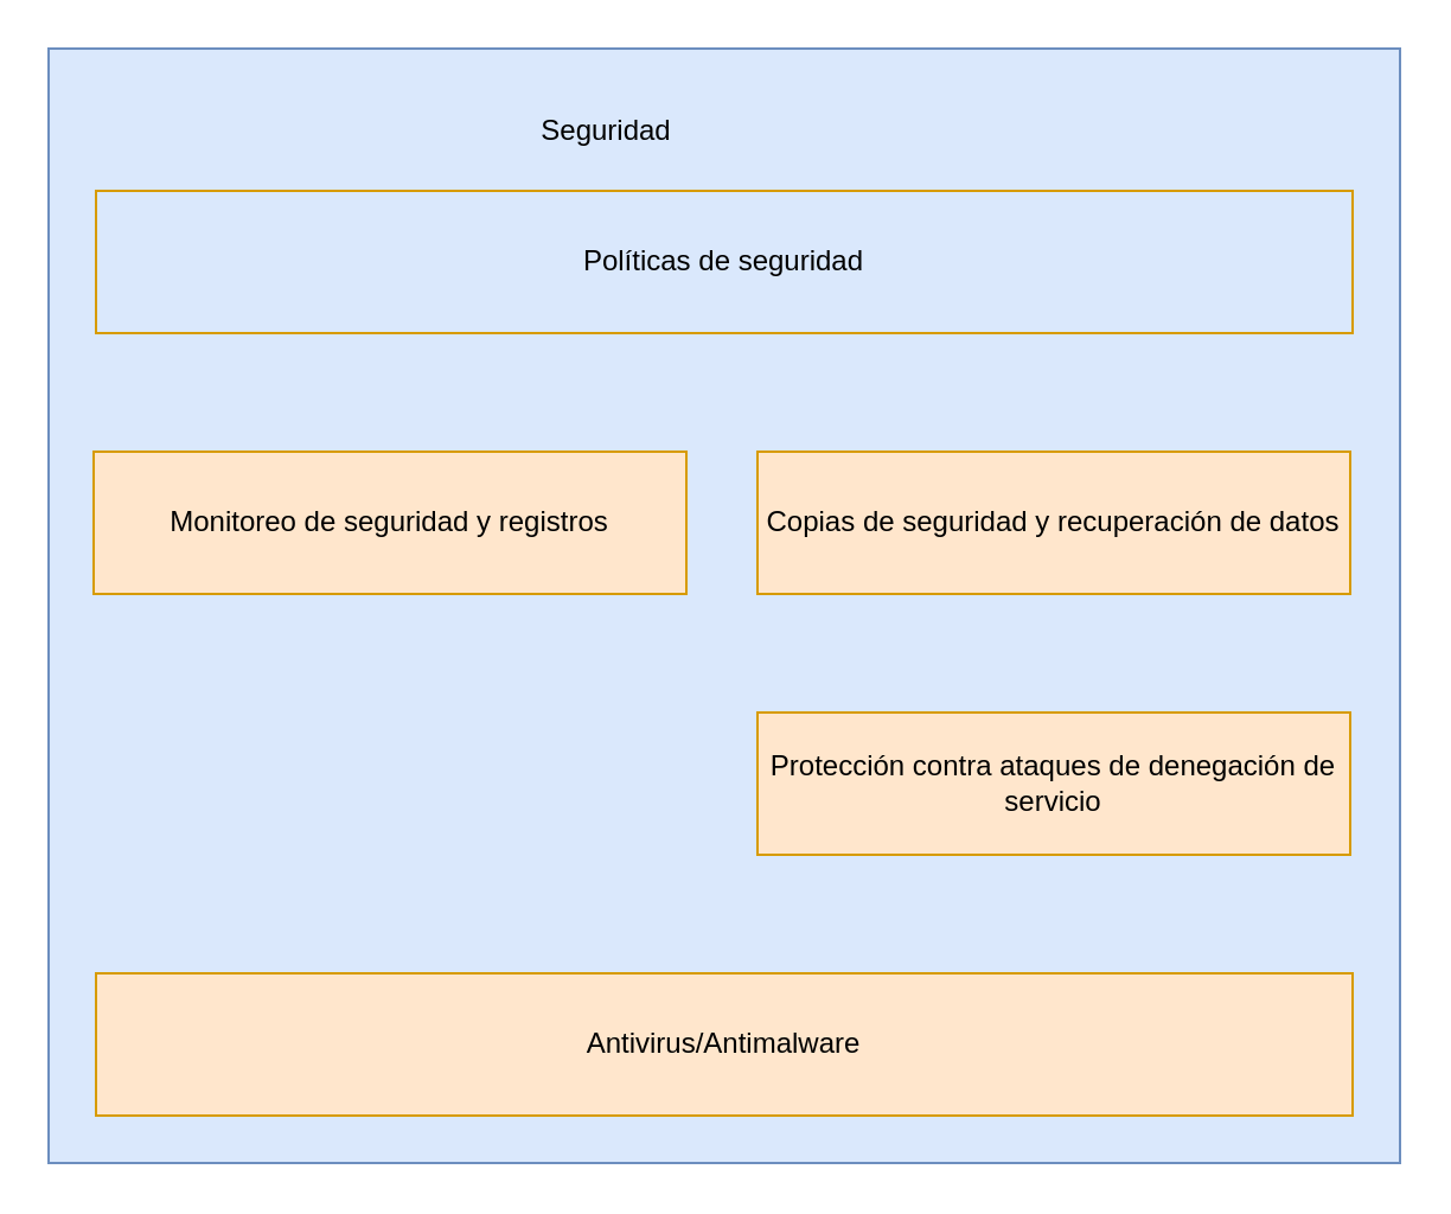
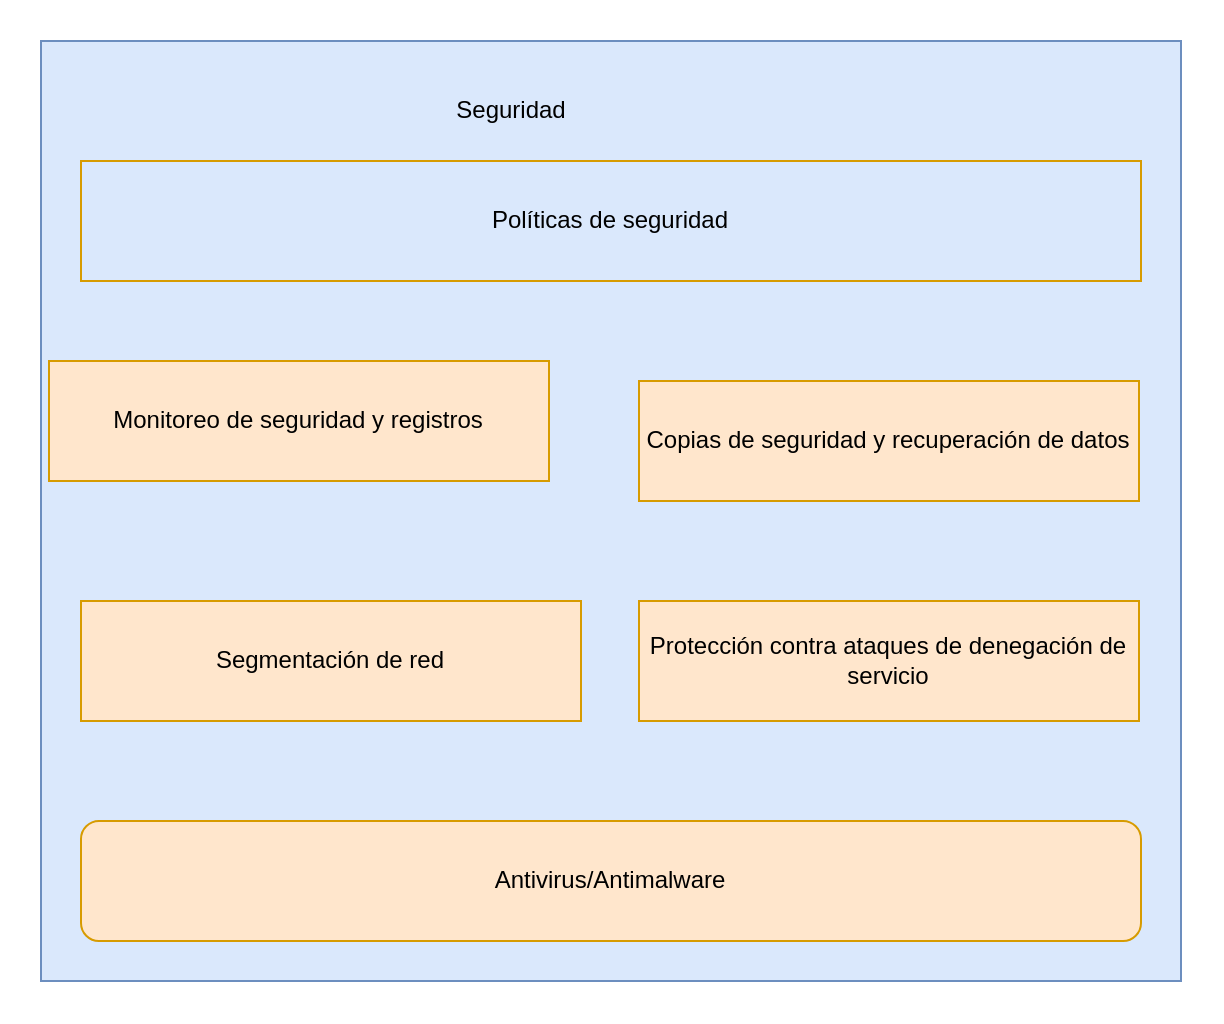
  <mxCell id="0" />
  <mxCell id="1" parent="0" />
  <mxCell id="2" value="" style="rounded=0;whiteSpace=wrap;html=1;fillColor=#dae8fc;strokeColor=#6c8ebf;" vertex="1" parent="1"><mxGeometry x="20" y="20" width="570" height="470" as="geometry" /></mxCell>
  <mxCell id="3" value="Seguridad" style="text;html=1;align=center;verticalAlign=middle;resizable=0;points=[];autosize=1;strokeColor=none;fillColor=none;" vertex="1" parent="1"><mxGeometry x="215" y="40" width="80" height="30" as="geometry" /></mxCell>
  <mxCell id="4" value="Políticas de seguridad" style="rounded=0;whiteSpace=wrap;html=1;fillColor=#dae8fc;strokeColor=#d79b00;" vertex="1" parent="1"><mxGeometry x="40" y="80" width="530" height="60" as="geometry" /></mxCell>
- <mxCell id="5" value="Monitoreo de seguridad y registros" style="rounded=0;whiteSpace=wrap;html=1;fillColor=#ffe6cc;strokeColor=#d79b00;" vertex="1" parent="1"><mxGeometry x="39" y="190" width="250" height="60" as="geometry" /></mxCell>
+ <mxCell id="5" value="Monitoreo de seguridad y registros" style="rounded=0;whiteSpace=wrap;html=1;fillColor=#ffe6cc;strokeColor=#d79b00;" vertex="1" parent="1"><mxGeometry x="24" y="180" width="250" height="60" as="geometry" /></mxCell>
  <mxCell id="6" value="Copias de seguridad y recuperación de datos" style="rounded=0;whiteSpace=wrap;html=1;fillColor=#ffe6cc;strokeColor=#d79b00;" vertex="1" parent="1"><mxGeometry x="319" y="190" width="250" height="60" as="geometry" /></mxCell>
+ <mxCell id="7" value="Segmentación de red" style="rounded=0;whiteSpace=wrap;html=1;fillColor=#ffe6cc;strokeColor=#d79b00;" vertex="1" parent="1"><mxGeometry x="40" y="300" width="250" height="60" as="geometry" /></mxCell>
  <mxCell id="8" value="Protección contra ataques de denegación de servicio" style="rounded=0;whiteSpace=wrap;html=1;fillColor=#ffe6cc;strokeColor=#d79b00;" vertex="1" parent="1"><mxGeometry x="319" y="300" width="250" height="60" as="geometry" /></mxCell>
- <mxCell id="9" value="Antivirus/Antimalware" style="rounded=0;whiteSpace=wrap;html=1;fillColor=#ffe6cc;strokeColor=#d79b00;" vertex="1" parent="1"><mxGeometry x="40" y="410" width="530" height="60" as="geometry" /></mxCell>
+ <mxCell id="9" value="Antivirus/Antimalware" style="whiteSpace=wrap;html=1;fillColor=#ffe6cc;strokeColor=#d79b00;rounded=1;" vertex="1" parent="1"><mxGeometry x="40" y="410" width="530" height="60" as="geometry" /></mxCell>
